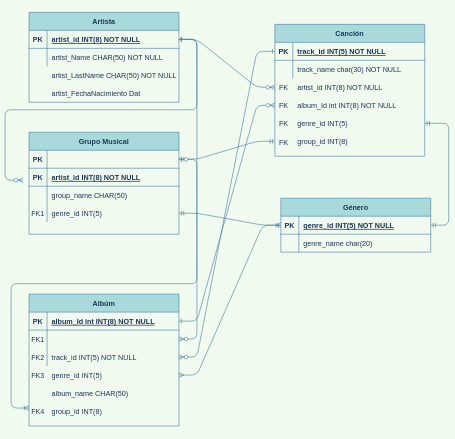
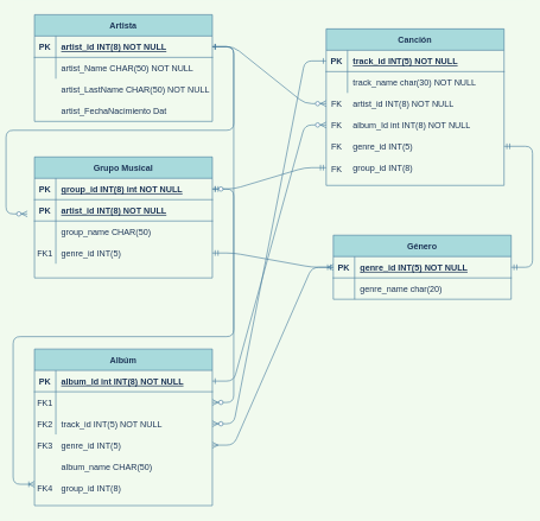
  <mxCell id="0" />
  <mxCell id="1" parent="0" />
  <mxCell id="2" value="" style="edgeStyle=entityRelationEdgeStyle;fontSize=12;html=1;endArrow=ERoneToMany;startArrow=ERmandOne;labelBackgroundColor=#F1FAEE;strokeColor=#457B9D;fontColor=#1D3557;" edge="1" parent="1" source="11"><mxGeometry width="100" height="100" relative="1" as="geometry"><mxPoint x="400" y="370" as="sourcePoint" /><mxPoint x="30" y="680" as="targetPoint" /></mxGeometry></mxCell>
  <mxCell id="3" value="Artista" style="shape=table;startSize=30;container=1;collapsible=1;childLayout=tableLayout;fixedRows=1;rowLines=0;fontStyle=1;align=center;resizeLast=1;fillColor=#A8DADC;strokeColor=#457B9D;fontColor=#1D3557;" parent="1" vertex="1"><mxGeometry x="30" y="20" width="250" height="150" as="geometry" /></mxCell>
  <mxCell id="4" value="" style="shape=partialRectangle;collapsible=0;dropTarget=0;pointerEvents=0;fillColor=none;points=[[0,0.5],[1,0.5]];portConstraint=eastwest;top=0;left=0;right=0;bottom=1;strokeColor=#457B9D;fontColor=#1D3557;" parent="3" vertex="1"><mxGeometry y="30" width="250" height="30" as="geometry" /></mxCell>
  <mxCell id="5" value="PK" style="shape=partialRectangle;overflow=hidden;connectable=0;fillColor=none;top=0;left=0;bottom=0;right=0;fontStyle=1;strokeColor=#457B9D;fontColor=#1D3557;" parent="4" vertex="1"><mxGeometry width="30" height="30" as="geometry" /></mxCell>
  <mxCell id="6" value="artist_id INT(8) NOT NULL" style="shape=partialRectangle;overflow=hidden;connectable=0;fillColor=none;top=0;left=0;bottom=0;right=0;align=left;spacingLeft=6;fontStyle=5;strokeColor=#457B9D;fontColor=#1D3557;" parent="4" vertex="1"><mxGeometry x="30" width="220" height="30" as="geometry" /></mxCell>
  <mxCell id="7" value="" style="shape=partialRectangle;collapsible=0;dropTarget=0;pointerEvents=0;fillColor=none;points=[[0,0.5],[1,0.5]];portConstraint=eastwest;top=0;left=0;right=0;bottom=0;strokeColor=#457B9D;fontColor=#1D3557;" parent="3" vertex="1"><mxGeometry y="60" width="250" height="30" as="geometry" /></mxCell>
  <mxCell id="8" value="" style="shape=partialRectangle;overflow=hidden;connectable=0;fillColor=none;top=0;left=0;bottom=0;right=0;strokeColor=#457B9D;fontColor=#1D3557;" parent="7" vertex="1"><mxGeometry width="30" height="30" as="geometry" /></mxCell>
  <mxCell id="9" value="artist_Name CHAR(50) NOT NULL" style="shape=partialRectangle;overflow=hidden;connectable=0;fillColor=none;top=0;left=0;bottom=0;right=0;align=left;spacingLeft=6;strokeColor=#457B9D;fontColor=#1D3557;" parent="7" vertex="1"><mxGeometry x="30" width="220" height="30" as="geometry" /></mxCell>
  <mxCell id="10" value="Grupo Musical" style="shape=table;startSize=30;container=1;collapsible=1;childLayout=tableLayout;fixedRows=1;rowLines=0;fontStyle=1;align=center;resizeLast=1;fillColor=#A8DADC;strokeColor=#457B9D;fontColor=#1D3557;" vertex="1" parent="1"><mxGeometry x="30" y="220" width="250" height="170" as="geometry" /></mxCell>
  <mxCell id="11" value="" style="shape=partialRectangle;collapsible=0;dropTarget=0;pointerEvents=0;fillColor=none;points=[[0,0.5],[1,0.5]];portConstraint=eastwest;top=0;left=0;right=0;bottom=1;strokeColor=#457B9D;fontColor=#1D3557;" vertex="1" parent="10"><mxGeometry y="30" width="250" height="30" as="geometry" /></mxCell>
  <mxCell id="12" value="PK" style="shape=partialRectangle;overflow=hidden;connectable=0;fillColor=none;top=0;left=0;bottom=0;right=0;fontStyle=1;strokeColor=#457B9D;fontColor=#1D3557;" vertex="1" parent="11"><mxGeometry width="30" height="30" as="geometry" /></mxCell>
+ <mxCell id="13" value="group_id INT(8) int NOT NULL " style="shape=partialRectangle;overflow=hidden;connectable=0;fillColor=none;top=0;left=0;bottom=0;right=0;align=left;spacingLeft=6;fontStyle=5;strokeColor=#457B9D;fontColor=#1D3557;" vertex="1" parent="11"><mxGeometry x="30" width="220" height="30" as="geometry" /></mxCell>
  <mxCell id="14" value="" style="shape=partialRectangle;collapsible=0;dropTarget=0;pointerEvents=0;fillColor=none;points=[[0,0.5],[1,0.5]];portConstraint=eastwest;top=0;left=0;right=0;bottom=1;strokeColor=#457B9D;fontColor=#1D3557;" vertex="1" parent="10"><mxGeometry y="60" width="250" height="30" as="geometry" /></mxCell>
  <mxCell id="15" value="PK" style="shape=partialRectangle;overflow=hidden;connectable=0;fillColor=none;top=0;left=0;bottom=0;right=0;fontStyle=1;strokeColor=#457B9D;fontColor=#1D3557;" vertex="1" parent="14"><mxGeometry width="30" height="30" as="geometry" /></mxCell>
  <mxCell id="16" value="artist_id INT(8) NOT NULL " style="shape=partialRectangle;overflow=hidden;connectable=0;fillColor=none;top=0;left=0;bottom=0;right=0;align=left;spacingLeft=6;fontStyle=5;strokeColor=#457B9D;fontColor=#1D3557;" vertex="1" parent="14"><mxGeometry x="30" width="220" height="30" as="geometry" /></mxCell>
  <mxCell id="17" value="" style="shape=partialRectangle;collapsible=0;dropTarget=0;pointerEvents=0;fillColor=none;points=[[0,0.5],[1,0.5]];portConstraint=eastwest;top=0;left=0;right=0;bottom=0;strokeColor=#457B9D;fontColor=#1D3557;" vertex="1" parent="10"><mxGeometry y="90" width="250" height="30" as="geometry" /></mxCell>
  <mxCell id="18" value="" style="shape=partialRectangle;overflow=hidden;connectable=0;fillColor=none;top=0;left=0;bottom=0;right=0;strokeColor=#457B9D;fontColor=#1D3557;" vertex="1" parent="17"><mxGeometry width="30" height="30" as="geometry" /></mxCell>
  <mxCell id="19" value="group_name CHAR(50)" style="shape=partialRectangle;overflow=hidden;connectable=0;fillColor=none;top=0;left=0;bottom=0;right=0;align=left;spacingLeft=6;strokeColor=#457B9D;fontColor=#1D3557;" vertex="1" parent="17"><mxGeometry x="30" width="220" height="30" as="geometry" /></mxCell>
  <mxCell id="20" value="" style="shape=partialRectangle;collapsible=0;dropTarget=0;pointerEvents=0;fillColor=none;points=[[0,0.5],[1,0.5]];portConstraint=eastwest;top=0;left=0;right=0;bottom=0;strokeColor=#457B9D;fontColor=#1D3557;" vertex="1" parent="10"><mxGeometry y="120" width="250" height="30" as="geometry" /></mxCell>
  <mxCell id="21" value="" style="shape=partialRectangle;overflow=hidden;connectable=0;fillColor=none;top=0;left=0;bottom=0;right=0;strokeColor=#457B9D;fontColor=#1D3557;" vertex="1" parent="20"><mxGeometry width="30" height="30" as="geometry" /></mxCell>
  <mxCell id="22" value="genre_id INT(5)" style="shape=partialRectangle;overflow=hidden;connectable=0;fillColor=none;top=0;left=0;bottom=0;right=0;align=left;spacingLeft=6;strokeColor=#457B9D;fontColor=#1D3557;" vertex="1" parent="20"><mxGeometry x="30" width="220" height="30" as="geometry" /></mxCell>
  <mxCell id="23" style="edgeStyle=none;rounded=1;orthogonalLoop=1;jettySize=auto;html=1;entryX=0;entryY=0.5;entryDx=0;entryDy=0;labelBackgroundColor=#F1FAEE;strokeColor=#457B9D;fontColor=#1D3557;" edge="1" parent="10" source="14" target="14"><mxGeometry relative="1" as="geometry" /></mxCell>
  <mxCell id="24" value="artist_LastName CHAR(50) NOT NULL" style="shape=partialRectangle;overflow=hidden;connectable=0;fillColor=none;top=0;left=0;bottom=0;right=0;align=left;spacingLeft=6;strokeColor=#457B9D;fontColor=#1D3557;" vertex="1" parent="1"><mxGeometry x="60" y="110" width="220" height="30" as="geometry" /></mxCell>
  <mxCell id="25" value="artist_FechaNacimiento Dat" style="shape=partialRectangle;overflow=hidden;connectable=0;fillColor=none;top=0;left=0;bottom=0;right=0;align=left;spacingLeft=6;strokeColor=#457B9D;fontColor=#1D3557;" vertex="1" parent="1"><mxGeometry x="60" y="140" width="220" height="30" as="geometry" /></mxCell>
  <mxCell id="26" value="" style="edgeStyle=entityRelationEdgeStyle;endArrow=ERzeroToMany;startArrow=ERone;endFill=1;startFill=0;exitX=1;exitY=0.5;exitDx=0;exitDy=0;labelBackgroundColor=#F1FAEE;strokeColor=#457B9D;fontColor=#1D3557;" edge="1" parent="1" source="4" target="75"><mxGeometry width="100" height="100" relative="1" as="geometry"><mxPoint x="280" y="75" as="sourcePoint" /><mxPoint x="0" y="360" as="targetPoint" /></mxGeometry></mxCell>
  <mxCell id="27" value="" style="edgeStyle=entityRelationEdgeStyle;endArrow=ERzeroToMany;startArrow=ERone;endFill=1;startFill=0;labelBackgroundColor=#F1FAEE;strokeColor=#457B9D;fontColor=#1D3557;" edge="1" parent="1" source="72" target="47"><mxGeometry width="100" height="100" relative="1" as="geometry"><mxPoint x="360" y="490" as="sourcePoint" /><mxPoint x="290" y="475" as="targetPoint" /></mxGeometry></mxCell>
  <mxCell id="28" value="" style="edgeStyle=entityRelationEdgeStyle;endArrow=ERzeroToMany;startArrow=ERone;endFill=1;startFill=0;exitX=1;exitY=0.5;exitDx=0;exitDy=0;entryX=0;entryY=0.5;entryDx=0;entryDy=0;labelBackgroundColor=#F1FAEE;strokeColor=#457B9D;fontColor=#1D3557;" edge="1" parent="1" source="4" target="51"><mxGeometry width="100" height="100" relative="1" as="geometry"><mxPoint x="290" y="445" as="sourcePoint" /><mxPoint x="430" y="150" as="targetPoint" /></mxGeometry></mxCell>
  <mxCell id="29" value="Género" style="shape=table;startSize=30;container=1;collapsible=1;childLayout=tableLayout;fixedRows=1;rowLines=0;fontStyle=1;align=center;resizeLast=1;fillColor=#A8DADC;strokeColor=#457B9D;fontColor=#1D3557;" vertex="1" parent="1"><mxGeometry x="450" y="330" width="250" height="90" as="geometry" /></mxCell>
  <mxCell id="30" value="" style="shape=partialRectangle;collapsible=0;dropTarget=0;pointerEvents=0;fillColor=none;points=[[0,0.5],[1,0.5]];portConstraint=eastwest;top=0;left=0;right=0;bottom=1;strokeColor=#457B9D;fontColor=#1D3557;" vertex="1" parent="29"><mxGeometry y="30" width="250" height="30" as="geometry" /></mxCell>
  <mxCell id="31" value="PK" style="shape=partialRectangle;overflow=hidden;connectable=0;fillColor=none;top=0;left=0;bottom=0;right=0;fontStyle=1;strokeColor=#457B9D;fontColor=#1D3557;" vertex="1" parent="30"><mxGeometry width="30" height="30" as="geometry" /></mxCell>
  <mxCell id="32" value="genre_id INT(5) NOT NULL" style="shape=partialRectangle;overflow=hidden;connectable=0;fillColor=none;top=0;left=0;bottom=0;right=0;align=left;spacingLeft=6;fontStyle=5;strokeColor=#457B9D;fontColor=#1D3557;" vertex="1" parent="30"><mxGeometry x="30" width="220" height="30" as="geometry" /></mxCell>
  <mxCell id="33" value="" style="shape=partialRectangle;collapsible=0;dropTarget=0;pointerEvents=0;fillColor=none;points=[[0,0.5],[1,0.5]];portConstraint=eastwest;top=0;left=0;right=0;bottom=0;strokeColor=#457B9D;fontColor=#1D3557;" vertex="1" parent="29"><mxGeometry y="60" width="250" height="30" as="geometry" /></mxCell>
  <mxCell id="34" value="" style="shape=partialRectangle;overflow=hidden;connectable=0;fillColor=none;top=0;left=0;bottom=0;right=0;strokeColor=#457B9D;fontColor=#1D3557;" vertex="1" parent="33"><mxGeometry width="30" height="30" as="geometry" /></mxCell>
  <mxCell id="35" value="genre_name char(20)" style="shape=partialRectangle;overflow=hidden;connectable=0;fillColor=none;top=0;left=0;bottom=0;right=0;align=left;spacingLeft=6;strokeColor=#457B9D;fontColor=#1D3557;" vertex="1" parent="33"><mxGeometry x="30" width="220" height="30" as="geometry" /></mxCell>
  <mxCell id="36" value="" style="edgeStyle=entityRelationEdgeStyle;fontSize=12;html=1;endArrow=ERmany;startArrow=ERmany;exitX=1;exitY=0.5;exitDx=0;exitDy=0;entryX=0;entryY=0.5;entryDx=0;entryDy=0;labelBackgroundColor=#F1FAEE;strokeColor=#457B9D;fontColor=#1D3557;" edge="1" parent="1" source="66" target="30"><mxGeometry width="100" height="100" relative="1" as="geometry"><mxPoint x="320" y="350" as="sourcePoint" /><mxPoint x="420" y="250" as="targetPoint" /></mxGeometry></mxCell>
  <mxCell id="37" value="" style="edgeStyle=entityRelationEdgeStyle;fontSize=12;html=1;endArrow=ERmandOne;startArrow=ERmandOne;entryX=1;entryY=0.75;entryDx=0;entryDy=0;labelBackgroundColor=#F1FAEE;strokeColor=#457B9D;fontColor=#1D3557;" edge="1" parent="1" target="40"><mxGeometry width="100" height="100" relative="1" as="geometry"><mxPoint x="700" y="375" as="sourcePoint" /><mxPoint x="710" y="220" as="targetPoint" /></mxGeometry></mxCell>
  <mxCell id="38" value="" style="edgeStyle=entityRelationEdgeStyle;fontSize=12;html=1;endArrow=ERmandOne;startArrow=ERmandOne;exitX=1;exitY=0.5;exitDx=0;exitDy=0;entryX=0;entryY=0.5;entryDx=0;entryDy=0;labelBackgroundColor=#F1FAEE;strokeColor=#457B9D;fontColor=#1D3557;" edge="1" parent="1" source="20" target="30"><mxGeometry width="100" height="100" relative="1" as="geometry"><mxPoint x="320" y="350" as="sourcePoint" /><mxPoint x="420" y="250" as="targetPoint" /></mxGeometry></mxCell>
  <mxCell id="39" value="FK1" style="shape=partialRectangle;overflow=hidden;connectable=0;fillColor=none;top=0;left=0;bottom=0;right=0;strokeColor=#457B9D;fontColor=#1D3557;" vertex="1" parent="1"><mxGeometry x="30" y="340" width="30" height="30" as="geometry" /></mxCell>
  <mxCell id="40" value="Canción" style="shape=table;startSize=30;container=1;collapsible=1;childLayout=tableLayout;fixedRows=1;rowLines=0;fontStyle=1;align=center;resizeLast=1;fillColor=#A8DADC;strokeColor=#457B9D;fontColor=#1D3557;" vertex="1" parent="1"><mxGeometry x="440" y="40" width="250" height="220" as="geometry" /></mxCell>
  <mxCell id="41" value="" style="shape=partialRectangle;collapsible=0;dropTarget=0;pointerEvents=0;fillColor=none;points=[[0,0.5],[1,0.5]];portConstraint=eastwest;top=0;left=0;right=0;bottom=1;strokeColor=#457B9D;fontColor=#1D3557;" vertex="1" parent="40"><mxGeometry y="30" width="250" height="30" as="geometry" /></mxCell>
  <mxCell id="42" value="PK" style="shape=partialRectangle;overflow=hidden;connectable=0;fillColor=none;top=0;left=0;bottom=0;right=0;fontStyle=1;strokeColor=#457B9D;fontColor=#1D3557;" vertex="1" parent="41"><mxGeometry width="30" height="30" as="geometry" /></mxCell>
  <mxCell id="43" value="track_id INT(5) NOT NULL" style="shape=partialRectangle;overflow=hidden;connectable=0;fillColor=none;top=0;left=0;bottom=0;right=0;align=left;spacingLeft=6;fontStyle=5;strokeColor=#457B9D;fontColor=#1D3557;" vertex="1" parent="41"><mxGeometry x="30" width="220" height="30" as="geometry" /></mxCell>
  <mxCell id="44" value="" style="shape=partialRectangle;collapsible=0;dropTarget=0;pointerEvents=0;fillColor=none;points=[[0,0.5],[1,0.5]];portConstraint=eastwest;top=0;left=0;right=0;bottom=0;strokeColor=#457B9D;fontColor=#1D3557;" vertex="1" parent="40"><mxGeometry y="60" width="250" height="30" as="geometry" /></mxCell>
  <mxCell id="45" value="" style="shape=partialRectangle;overflow=hidden;connectable=0;fillColor=none;top=0;left=0;bottom=0;right=0;strokeColor=#457B9D;fontColor=#1D3557;" vertex="1" parent="44"><mxGeometry width="30" height="30" as="geometry" /></mxCell>
  <mxCell id="46" value="track_name char(30) NOT NULL" style="shape=partialRectangle;overflow=hidden;connectable=0;fillColor=none;top=0;left=0;bottom=0;right=0;align=left;spacingLeft=6;strokeColor=#457B9D;fontColor=#1D3557;" vertex="1" parent="44"><mxGeometry x="30" width="220" height="30" as="geometry" /></mxCell>
  <mxCell id="47" value="" style="shape=partialRectangle;collapsible=0;dropTarget=0;pointerEvents=0;fillColor=none;points=[[0,0.5],[1,0.5]];portConstraint=eastwest;top=0;left=0;right=0;bottom=0;strokeColor=#457B9D;fontColor=#1D3557;" vertex="1" parent="1"><mxGeometry x="440" y="160" width="250" height="30" as="geometry" /></mxCell>
  <mxCell id="48" value="" style="shape=partialRectangle;overflow=hidden;connectable=0;fillColor=none;top=0;left=0;bottom=0;right=0;strokeColor=#457B9D;fontColor=#1D3557;" vertex="1" parent="47"><mxGeometry width="30" height="30" as="geometry" /></mxCell>
  <mxCell id="49" value="album_Id int INT(8) NOT NULL" style="shape=partialRectangle;overflow=hidden;connectable=0;fillColor=none;top=0;left=0;bottom=0;right=0;align=left;spacingLeft=6;strokeColor=#457B9D;fontColor=#1D3557;" vertex="1" parent="47"><mxGeometry x="30" width="220" height="30" as="geometry" /></mxCell>
  <mxCell id="50" value="FK" style="shape=partialRectangle;overflow=hidden;connectable=0;fillColor=none;top=0;left=0;bottom=0;right=0;fontStyle=0;strokeColor=#457B9D;fontColor=#1D3557;" vertex="1" parent="1"><mxGeometry x="440" y="160" width="30" height="30" as="geometry" /></mxCell>
  <mxCell id="51" value="" style="shape=partialRectangle;collapsible=0;dropTarget=0;pointerEvents=0;fillColor=none;points=[[0,0.5],[1,0.5]];portConstraint=eastwest;top=0;left=0;right=0;bottom=0;strokeColor=#457B9D;fontColor=#1D3557;" vertex="1" parent="1"><mxGeometry x="440" y="130" width="250" height="30" as="geometry" /></mxCell>
  <mxCell id="52" value="FK" style="shape=partialRectangle;overflow=hidden;connectable=0;fillColor=none;top=0;left=0;bottom=0;right=0;strokeColor=#457B9D;fontColor=#1D3557;" vertex="1" parent="51"><mxGeometry width="30" height="30" as="geometry" /></mxCell>
  <mxCell id="53" value="artist_id INT(8) NOT NULL" style="shape=partialRectangle;overflow=hidden;connectable=0;fillColor=none;top=0;left=0;bottom=0;right=0;align=left;spacingLeft=6;strokeColor=#457B9D;fontColor=#1D3557;" vertex="1" parent="51"><mxGeometry x="30" width="220" height="30" as="geometry" /></mxCell>
  <mxCell id="54" value="" style="group;fontColor=#1D3557;" vertex="1" connectable="0" parent="1"><mxGeometry x="440" y="220" width="250" height="32" as="geometry" /></mxCell>
  <mxCell id="55" value="" style="shape=partialRectangle;collapsible=0;dropTarget=0;pointerEvents=0;fillColor=none;points=[[0,0.5],[1,0.5]];portConstraint=eastwest;top=0;left=0;right=0;bottom=0;strokeColor=#457B9D;fontColor=#1D3557;" vertex="1" parent="54"><mxGeometry width="250" height="30" as="geometry" /></mxCell>
  <mxCell id="56" value="" style="shape=partialRectangle;overflow=hidden;connectable=0;fillColor=none;top=0;left=0;bottom=0;right=0;strokeColor=#457B9D;fontColor=#1D3557;" vertex="1" parent="55"><mxGeometry width="30" height="30" as="geometry" /></mxCell>
  <mxCell id="57" value="group_id INT(8)" style="shape=partialRectangle;overflow=hidden;connectable=0;fillColor=none;top=0;left=0;bottom=0;right=0;align=left;spacingLeft=6;strokeColor=#457B9D;fontColor=#1D3557;" vertex="1" parent="55"><mxGeometry x="30" width="220" height="30" as="geometry" /></mxCell>
  <mxCell id="58" value="FK" style="shape=partialRectangle;overflow=hidden;connectable=0;fillColor=none;top=0;left=0;bottom=0;right=0;fontStyle=0;strokeColor=#457B9D;fontColor=#1D3557;" vertex="1" parent="54"><mxGeometry y="2" width="30" height="30" as="geometry" /></mxCell>
  <mxCell id="59" value="" style="group;fontColor=#1D3557;" vertex="1" connectable="0" parent="54"><mxGeometry y="-30" width="250" height="30" as="geometry" /></mxCell>
  <mxCell id="60" value="genre_id INT(5)" style="shape=partialRectangle;overflow=hidden;connectable=0;fillColor=none;top=0;left=0;bottom=0;right=0;align=left;spacingLeft=6;fontStyle=0;strokeColor=#457B9D;fontColor=#1D3557;" vertex="1" parent="59"><mxGeometry x="30" width="220" height="30" as="geometry" /></mxCell>
  <mxCell id="61" value="FK" style="shape=partialRectangle;overflow=hidden;connectable=0;fillColor=none;top=0;left=0;bottom=0;right=0;fontStyle=0;strokeColor=#457B9D;fontColor=#1D3557;" vertex="1" parent="59"><mxGeometry width="30" height="30" as="geometry" /></mxCell>
  <mxCell id="62" value="" style="edgeStyle=entityRelationEdgeStyle;fontSize=12;html=1;endArrow=ERzeroToOne;startArrow=ERmandOne;entryX=1;entryY=0.5;entryDx=0;entryDy=0;labelBackgroundColor=#F1FAEE;strokeColor=#457B9D;fontColor=#1D3557;" edge="1" parent="1" source="55" target="11"><mxGeometry width="100" height="100" relative="1" as="geometry"><mxPoint x="440" y="230" as="sourcePoint" /><mxPoint x="410" y="280" as="targetPoint" /></mxGeometry></mxCell>
  <mxCell id="63" value="" style="edgeStyle=entityRelationEdgeStyle;endArrow=ERzeroToMany;startArrow=ERone;endFill=1;startFill=0;entryX=1;entryY=0.5;entryDx=0;entryDy=0;exitX=0;exitY=0.5;exitDx=0;exitDy=0;labelBackgroundColor=#F1FAEE;strokeColor=#457B9D;fontColor=#1D3557;" edge="1" parent="1" source="41" target="77"><mxGeometry width="100" height="100" relative="1" as="geometry"><mxPoint x="290" y="85" as="sourcePoint" /><mxPoint x="290" y="505" as="targetPoint" /></mxGeometry></mxCell>
  <mxCell id="64" value="" style="group;fontColor=#1D3557;" vertex="1" connectable="0" parent="1"><mxGeometry x="30" y="490" width="250" height="220" as="geometry" /></mxCell>
  <mxCell id="65" value="FK2" style="shape=partialRectangle;overflow=hidden;connectable=0;fillColor=none;top=0;left=0;bottom=0;right=0;strokeColor=#457B9D;fontColor=#1D3557;" vertex="1" parent="64"><mxGeometry y="90" width="30" height="30" as="geometry" /></mxCell>
  <mxCell id="66" value="" style="shape=partialRectangle;collapsible=0;dropTarget=0;pointerEvents=0;fillColor=none;points=[[0,0.5],[1,0.5]];portConstraint=eastwest;top=0;left=0;right=0;bottom=0;strokeColor=#457B9D;fontColor=#1D3557;" vertex="1" parent="64"><mxGeometry y="120" width="250" height="30" as="geometry" /></mxCell>
  <mxCell id="67" value="" style="shape=partialRectangle;overflow=hidden;connectable=0;fillColor=none;top=0;left=0;bottom=0;right=0;strokeColor=#457B9D;fontColor=#1D3557;" vertex="1" parent="66"><mxGeometry width="30" height="30" as="geometry" /></mxCell>
  <mxCell id="68" value="genre_id INT(5)" style="shape=partialRectangle;overflow=hidden;connectable=0;fillColor=none;top=0;left=0;bottom=0;right=0;align=left;spacingLeft=6;fontStyle=0;strokeColor=#457B9D;fontColor=#1D3557;" vertex="1" parent="66"><mxGeometry x="30" width="220" height="30" as="geometry" /></mxCell>
  <mxCell id="69" value="FK3" style="shape=partialRectangle;overflow=hidden;connectable=0;fillColor=none;top=0;left=0;bottom=0;right=0;strokeColor=#457B9D;fontColor=#1D3557;" vertex="1" parent="64"><mxGeometry y="120" width="30" height="30" as="geometry" /></mxCell>
  <mxCell id="70" value="album_name CHAR(50)" style="shape=partialRectangle;overflow=hidden;connectable=0;fillColor=none;top=0;left=0;bottom=0;right=0;align=left;spacingLeft=6;strokeColor=#457B9D;fontColor=#1D3557;" vertex="1" parent="64"><mxGeometry x="30" y="150" width="220" height="30" as="geometry" /></mxCell>
  <mxCell id="71" value="Albúm" style="shape=table;startSize=30;container=1;collapsible=1;childLayout=tableLayout;fixedRows=1;rowLines=0;fontStyle=1;align=center;resizeLast=1;fillColor=#A8DADC;strokeColor=#457B9D;fontColor=#1D3557;" vertex="1" parent="64"><mxGeometry width="250" height="220" as="geometry" /></mxCell>
  <mxCell id="72" value="" style="shape=partialRectangle;collapsible=0;dropTarget=0;pointerEvents=0;fillColor=none;points=[[0,0.5],[1,0.5]];portConstraint=eastwest;top=0;left=0;right=0;bottom=1;strokeColor=#457B9D;fontColor=#1D3557;" vertex="1" parent="71"><mxGeometry y="30" width="250" height="30" as="geometry" /></mxCell>
  <mxCell id="73" value="PK" style="shape=partialRectangle;overflow=hidden;connectable=0;fillColor=none;top=0;left=0;bottom=0;right=0;fontStyle=1;strokeColor=#457B9D;fontColor=#1D3557;" vertex="1" parent="72"><mxGeometry width="30" height="30" as="geometry" /></mxCell>
  <mxCell id="74" value="album_Id int INT(8) NOT NULL " style="shape=partialRectangle;overflow=hidden;connectable=0;fillColor=none;top=0;left=0;bottom=0;right=0;align=left;spacingLeft=6;fontStyle=5;strokeColor=#457B9D;fontColor=#1D3557;" vertex="1" parent="72"><mxGeometry x="30" width="220" height="30" as="geometry" /></mxCell>
  <mxCell id="75" value="" style="shape=partialRectangle;collapsible=0;dropTarget=0;pointerEvents=0;fillColor=none;points=[[0,0.5],[1,0.5]];portConstraint=eastwest;top=0;left=0;right=0;bottom=0;strokeColor=#457B9D;fontColor=#1D3557;" vertex="1" parent="71"><mxGeometry y="60" width="250" height="30" as="geometry" /></mxCell>
  <mxCell id="76" value="FK1" style="shape=partialRectangle;overflow=hidden;connectable=0;fillColor=none;top=0;left=0;bottom=0;right=0;strokeColor=#457B9D;fontColor=#1D3557;" vertex="1" parent="75"><mxGeometry width="30" height="30" as="geometry" /></mxCell>
  <mxCell id="77" value="" style="shape=partialRectangle;collapsible=0;dropTarget=0;pointerEvents=0;fillColor=none;points=[[0,0.5],[1,0.5]];portConstraint=eastwest;top=0;left=0;right=0;bottom=0;fontStyle=1;strokeColor=#457B9D;fontColor=#1D3557;" vertex="1" parent="71"><mxGeometry y="90" width="250" height="30" as="geometry" /></mxCell>
  <mxCell id="78" value="" style="shape=partialRectangle;overflow=hidden;connectable=0;fillColor=none;top=0;left=0;bottom=0;right=0;strokeColor=#457B9D;fontColor=#1D3557;" vertex="1" parent="77"><mxGeometry width="30" height="30" as="geometry" /></mxCell>
  <mxCell id="79" value="track_id INT(5) NOT NULL" style="shape=partialRectangle;overflow=hidden;connectable=0;fillColor=none;top=0;left=0;bottom=0;right=0;align=left;spacingLeft=6;fontStyle=0;strokeColor=#457B9D;fontColor=#1D3557;" vertex="1" parent="77"><mxGeometry x="30" width="220" height="30" as="geometry" /></mxCell>
  <mxCell id="80" value="group_id INT(8)" style="shape=partialRectangle;overflow=hidden;connectable=0;fillColor=none;top=0;left=0;bottom=0;right=0;align=left;spacingLeft=6;fontStyle=0;strokeColor=#457B9D;fontColor=#1D3557;" vertex="1" parent="64"><mxGeometry x="30" y="180" width="220" height="30" as="geometry" /></mxCell>
  <mxCell id="81" value="FK4" style="shape=partialRectangle;overflow=hidden;connectable=0;fillColor=none;top=0;left=0;bottom=0;right=0;strokeColor=#457B9D;fontColor=#1D3557;" vertex="1" parent="64"><mxGeometry y="180" width="30" height="30" as="geometry" /></mxCell>
  <mxCell id="82" value="" style="edgeStyle=entityRelationEdgeStyle;endArrow=ERzeroToMany;startArrow=ERone;endFill=1;startFill=0;exitX=1;exitY=0.5;exitDx=0;exitDy=0;labelBackgroundColor=#F1FAEE;strokeColor=#457B9D;fontColor=#1D3557;" edge="1" parent="1" source="4"><mxGeometry width="100" height="100" relative="1" as="geometry"><mxPoint x="290" y="75" as="sourcePoint" /><mxPoint x="20" y="300" as="targetPoint" /></mxGeometry></mxCell>
